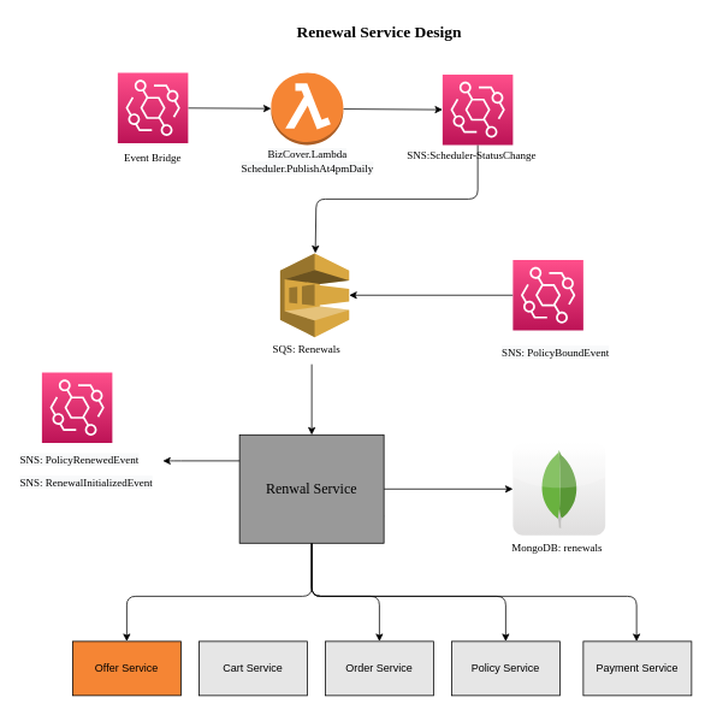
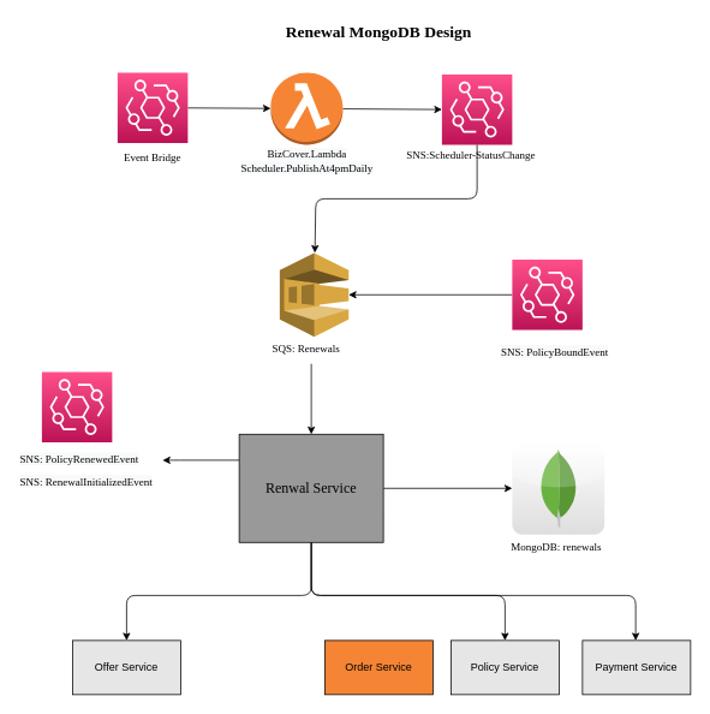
  <mxCell id="0" />
  <mxCell id="1" parent="0" />
  <mxCell id="2" style="edgeStyle=none;html=1;strokeColor=#000000;" parent="1" source="3" target="6" edge="1"><mxGeometry relative="1" as="geometry"><mxPoint x="310" y="119" as="targetPoint" /></mxGeometry></mxCell>
  <mxCell id="3" value="" style="sketch=0;points=[[0,0,0],[0.25,0,0],[0.5,0,0],[0.75,0,0],[1,0,0],[0,1,0],[0.25,1,0],[0.5,1,0],[0.75,1,0],[1,1,0],[0,0.25,0],[0,0.5,0],[0,0.75,0],[1,0.25,0],[1,0.5,0],[1,0.75,0]];outlineConnect=0;fontColor=#232F3E;gradientColor=#FF4F8B;gradientDirection=north;fillColor=#BC1356;strokeColor=#ffffff;dashed=0;verticalLabelPosition=bottom;verticalAlign=top;align=center;html=1;fontSize=12;fontStyle=0;aspect=fixed;shape=mxgraph.aws4.resourceIcon;resIcon=mxgraph.aws4.eventbridge;" parent="1" vertex="1"><mxGeometry x="130" y="80" width="78" height="78" as="geometry" /></mxCell>
  <mxCell id="4" value="&lt;font color=&quot;#000000&quot; face=&quot;Tahoma&quot;&gt;Event Bridge&lt;/font&gt;" style="text;html=1;strokeColor=none;fillColor=none;align=center;verticalAlign=middle;whiteSpace=wrap;rounded=0;" parent="1" vertex="1"><mxGeometry x="124" y="160" width="90" height="30" as="geometry" /></mxCell>
  <mxCell id="5" style="edgeStyle=none;html=1;entryX=0;entryY=0.5;entryDx=0;entryDy=0;entryPerimeter=0;strokeColor=#000000;" parent="1" source="6" target="8" edge="1"><mxGeometry relative="1" as="geometry"><mxPoint x="470" y="120" as="targetPoint" /></mxGeometry></mxCell>
  <mxCell id="6" value="" style="outlineConnect=0;dashed=0;verticalLabelPosition=bottom;verticalAlign=top;align=center;html=1;shape=mxgraph.aws3.lambda_function;fillColor=#F58534;gradientColor=none;" parent="1" vertex="1"><mxGeometry x="300" y="80" width="80" height="80" as="geometry" /></mxCell>
  <mxCell id="7" style="edgeStyle=none;html=1;strokeColor=#000000;" parent="1" source="8" target="11" edge="1"><mxGeometry relative="1" as="geometry"><mxPoint x="529" y="280" as="targetPoint" /><Array as="points"><mxPoint x="529" y="220" /><mxPoint x="350" y="220" /></Array></mxGeometry></mxCell>
  <mxCell id="8" value="" style="sketch=0;points=[[0,0,0],[0.25,0,0],[0.5,0,0],[0.75,0,0],[1,0,0],[0,1,0],[0.25,1,0],[0.5,1,0],[0.75,1,0],[1,1,0],[0,0.25,0],[0,0.5,0],[0,0.75,0],[1,0.25,0],[1,0.5,0],[1,0.75,0]];outlineConnect=0;fontColor=#232F3E;gradientColor=#FF4F8B;gradientDirection=north;fillColor=#BC1356;strokeColor=#ffffff;dashed=0;verticalLabelPosition=bottom;verticalAlign=top;align=center;html=1;fontSize=12;fontStyle=0;aspect=fixed;shape=mxgraph.aws4.resourceIcon;resIcon=mxgraph.aws4.eventbridge;" parent="1" vertex="1"><mxGeometry x="490" y="82" width="78" height="78" as="geometry" /></mxCell>
  <mxCell id="9" value="&lt;font face=&quot;Tahoma&quot; color=&quot;#000000&quot;&gt;&lt;span style=&quot;background-color: rgb(248 , 249 , 250)&quot;&gt;BizCover.Lambda&lt;/span&gt;&lt;br style=&quot;background-color: rgb(248 , 249 , 250)&quot;&gt;&lt;span style=&quot;background-color: rgb(248 , 249 , 250)&quot;&gt;Scheduler.PublishAt4pmDaily&lt;/span&gt;&lt;/font&gt;" style="text;html=1;align=center;verticalAlign=middle;resizable=0;points=[];autosize=1;strokeColor=none;fillColor=none;" parent="1" vertex="1"><mxGeometry x="255" y="158" width="170" height="40" as="geometry" /></mxCell>
  <mxCell id="10" value="&lt;span style=&quot;color: rgb(0 , 0 , 0) ; font-size: 12px ; font-style: normal ; font-weight: 400 ; letter-spacing: normal ; text-align: center ; text-indent: 0px ; text-transform: none ; word-spacing: 0px ; display: inline ; float: none&quot;&gt;&lt;font face=&quot;Tahoma&quot;&gt;SNS:Scheduler-StatusChange&lt;/font&gt;&lt;/span&gt;" style="text;whiteSpace=wrap;html=1;" parent="1" vertex="1"><mxGeometry x="449" y="158" width="160" height="30" as="geometry" /></mxCell>
  <mxCell id="11" value="" style="outlineConnect=0;dashed=0;verticalLabelPosition=bottom;verticalAlign=top;align=center;html=1;shape=mxgraph.aws3.sqs;fillColor=#D9A741;gradientColor=none;" parent="1" vertex="1"><mxGeometry x="310" y="280" width="76.5" height="93" as="geometry" /></mxCell>
  <mxCell id="12" style="edgeStyle=none;html=1;fontColor=#000000;strokeColor=#000000;" parent="1" source="13" target="25" edge="1"><mxGeometry relative="1" as="geometry" /></mxCell>
  <mxCell id="13" value="&lt;span style=&quot;font-size: 12px ; font-style: normal ; font-weight: 400 ; letter-spacing: normal ; text-align: center ; text-indent: 0px ; text-transform: none ; word-spacing: 0px ; display: inline ; float: none&quot;&gt;&lt;font color=&quot;#000000&quot; face=&quot;Tahoma&quot;&gt;SQS: Renewals&lt;/font&gt;&lt;/span&gt;" style="text;whiteSpace=wrap;html=1;" parent="1" vertex="1"><mxGeometry x="300" y="373" width="90" height="30" as="geometry" /></mxCell>
  <mxCell id="14" style="edgeStyle=none;html=1;entryX=1;entryY=0.5;entryDx=0;entryDy=0;entryPerimeter=0;strokeColor=#000000;" parent="1" source="15" target="11" edge="1"><mxGeometry relative="1" as="geometry" /></mxCell>
  <mxCell id="15" value="" style="sketch=0;points=[[0,0,0],[0.25,0,0],[0.5,0,0],[0.75,0,0],[1,0,0],[0,1,0],[0.25,1,0],[0.5,1,0],[0.75,1,0],[1,1,0],[0,0.25,0],[0,0.5,0],[0,0.75,0],[1,0.25,0],[1,0.5,0],[1,0.75,0]];outlineConnect=0;fontColor=#232F3E;gradientColor=#FF4F8B;gradientDirection=north;fillColor=#BC1356;strokeColor=#ffffff;dashed=0;verticalLabelPosition=bottom;verticalAlign=top;align=center;html=1;fontSize=12;fontStyle=0;aspect=fixed;shape=mxgraph.aws4.resourceIcon;resIcon=mxgraph.aws4.eventbridge;" parent="1" vertex="1"><mxGeometry x="568" y="287.5" width="78" height="78" as="geometry" /></mxCell>
  <mxCell id="16" value="&lt;span style=&quot;text-align: center ; background-color: rgb(248 , 249 , 250)&quot;&gt;&lt;font color=&quot;#000000&quot; face=&quot;Tahoma&quot;&gt;SNS: PolicyBoundEvent&lt;/font&gt;&lt;/span&gt;" style="text;whiteSpace=wrap;html=1;" parent="1" vertex="1"><mxGeometry x="554.2" y="375.5" width="140" height="30" as="geometry" /></mxCell>
  <mxCell id="17" value="" style="dashed=0;outlineConnect=0;html=1;align=center;labelPosition=center;verticalLabelPosition=bottom;verticalAlign=top;shape=mxgraph.webicons.mongodb;gradientColor=#DFDEDE" parent="1" vertex="1"><mxGeometry x="568" y="490" width="102.4" height="102.4" as="geometry" /></mxCell>
  <mxCell id="18" value="&lt;div style=&quot;text-align: center&quot;&gt;&lt;font color=&quot;#000000&quot; face=&quot;Tahoma&quot;&gt;MongoDB: renewals&lt;/font&gt;&lt;/div&gt;" style="text;whiteSpace=wrap;html=1;" parent="1" vertex="1"><mxGeometry x="565.2" y="592.4" width="120" height="30" as="geometry" /></mxCell>
  <mxCell id="19" style="edgeStyle=none;html=1;exitX=1;exitY=0.75;exitDx=0;exitDy=0;startArrow=none;" parent="1" source="25" edge="1"><mxGeometry relative="1" as="geometry"><mxPoint x="350" y="560" as="targetPoint" /><mxPoint x="340" y="557.5" as="sourcePoint" /></mxGeometry></mxCell>
  <mxCell id="20" style="edgeStyle=none;html=1;fontColor=#000000;strokeColor=#000000;" parent="1" source="25" target="17" edge="1"><mxGeometry relative="1" as="geometry" /></mxCell>
  <mxCell id="21" style="edgeStyle=none;html=1;strokeColor=#000000;entryX=0.5;entryY=0;entryDx=0;entryDy=0;" parent="1" source="25" target="27" edge="1"><mxGeometry relative="1" as="geometry"><mxPoint x="140" y="700" as="targetPoint" /><Array as="points"><mxPoint x="345" y="660" /><mxPoint x="140" y="660" /></Array></mxGeometry></mxCell>
- <mxCell id="22" style="edgeStyle=none;html=1;entryX=0.5;entryY=0;entryDx=0;entryDy=0;strokeColor=#000000;exitX=0.5;exitY=1;exitDx=0;exitDy=0;" parent="1" source="25" target="29" edge="1"><mxGeometry relative="1" as="geometry"><Array as="points"><mxPoint x="345" y="660" /><mxPoint x="420" y="660" /></Array></mxGeometry></mxCell>
  <mxCell id="23" style="edgeStyle=none;html=1;entryX=0.5;entryY=0;entryDx=0;entryDy=0;strokeColor=#000000;exitX=0.5;exitY=1;exitDx=0;exitDy=0;" parent="1" source="25" target="30" edge="1"><mxGeometry relative="1" as="geometry"><Array as="points"><mxPoint x="345" y="660" /><mxPoint x="560" y="660" /></Array></mxGeometry></mxCell>
  <mxCell id="24" style="edgeStyle=none;html=1;exitX=0.031;exitY=0.24;exitDx=0;exitDy=0;exitPerimeter=0;strokeColor=#000000;" edge="1" parent="1" source="25"><mxGeometry relative="1" as="geometry"><mxPoint x="180" y="510" as="targetPoint" /><mxPoint x="260" y="510" as="sourcePoint" /><Array as="points"><mxPoint x="190" y="510" /></Array></mxGeometry></mxCell>
  <mxCell id="25" value="&lt;font color=&quot;#000000&quot; face=&quot;Tahoma&quot; style=&quot;font-size: 16px&quot;&gt;Renwal Service&lt;/font&gt;" style="rounded=0;whiteSpace=wrap;html=1;fillColor=#999999;strokeColor=#000000;" parent="1" vertex="1"><mxGeometry x="265" y="481.2" width="160" height="120" as="geometry" /></mxCell>
- <mxCell id="26" value="&lt;h2&gt;&lt;font color=&quot;#000000&quot; face=&quot;Tahoma&quot;&gt;Renewal Service Design&lt;/font&gt;&lt;/h2&gt;" style="text;html=1;strokeColor=none;fillColor=none;align=center;verticalAlign=middle;whiteSpace=wrap;rounded=0;" parent="1" vertex="1"><mxGeometry x="300" y="20" width="240" height="30" as="geometry" /></mxCell>
- <mxCell id="27" value="&lt;font color=&quot;#000000&quot;&gt;Offer Service&lt;/font&gt;" style="rounded=0;whiteSpace=wrap;html=1;fillColor=#f58534;strokeColor=#000000;" parent="1" vertex="1"><mxGeometry x="80" y="710" width="120" height="60" as="geometry" /></mxCell>
- <mxCell id="28" value="&lt;font color=&quot;#000000&quot;&gt;Cart Service&lt;/font&gt;" style="rounded=0;whiteSpace=wrap;html=1;fillColor=#E6E6E6;strokeColor=#000000;" parent="1" vertex="1"><mxGeometry x="220" y="710" width="120" height="60" as="geometry" /></mxCell>
- <mxCell id="29" value="&lt;font color=&quot;#000000&quot;&gt;Order Service&lt;/font&gt;" style="rounded=0;whiteSpace=wrap;html=1;fillColor=#E6E6E6;strokeColor=#000000;" parent="1" vertex="1"><mxGeometry x="360" y="710" width="120" height="60" as="geometry" /></mxCell>
+ <mxCell id="26" value="&lt;h2&gt;&lt;font color=&quot;#000000&quot; face=&quot;Tahoma&quot;&gt;Renewal MongoDB Design&lt;/font&gt;&lt;/h2&gt;" style="text;html=1;strokeColor=none;fillColor=none;align=center;verticalAlign=middle;whiteSpace=wrap;rounded=0;" parent="1" vertex="1"><mxGeometry x="300" y="20" width="240" height="30" as="geometry" /></mxCell>
+ <mxCell id="27" value="&lt;font color=&quot;#000000&quot;&gt;Offer Service&lt;/font&gt;" style="rounded=0;whiteSpace=wrap;html=1;fillColor=#E6E6E6;strokeColor=#000000;" parent="1" vertex="1"><mxGeometry x="80" y="710" width="120" height="60" as="geometry" /></mxCell>
+ <mxCell id="29" value="&lt;font color=&quot;#000000&quot;&gt;Order Service&lt;/font&gt;" style="rounded=0;whiteSpace=wrap;html=1;fillColor=#f58534;strokeColor=#000000;" parent="1" vertex="1"><mxGeometry x="360" y="710" width="120" height="60" as="geometry" /></mxCell>
  <mxCell id="30" value="Policy Service" style="rounded=0;whiteSpace=wrap;html=1;fillColor=#E6E6E6;strokeColor=#000000;fontColor=#000000;" parent="1" vertex="1"><mxGeometry x="500" y="710" width="120" height="60" as="geometry" /></mxCell>
  <mxCell id="31" value="Payment Service" style="rounded=0;whiteSpace=wrap;html=1;fillColor=#E6E6E6;strokeColor=#000000;fontColor=#000000;" parent="1" vertex="1"><mxGeometry x="646" y="710" width="120" height="60" as="geometry" /></mxCell>
  <mxCell id="32" style="edgeStyle=none;html=1;entryX=0.5;entryY=0;entryDx=0;entryDy=0;strokeColor=#000000;exitX=0.5;exitY=1;exitDx=0;exitDy=0;" parent="1" source="25" edge="1"><mxGeometry relative="1" as="geometry"><Array as="points"><mxPoint x="345" y="660" /><mxPoint x="705" y="660" /></Array><mxPoint x="490" y="601.2" as="sourcePoint" /><mxPoint x="705" y="710" as="targetPoint" /></mxGeometry></mxCell>
  <mxCell id="33" value="" style="sketch=0;points=[[0,0,0],[0.25,0,0],[0.5,0,0],[0.75,0,0],[1,0,0],[0,1,0],[0.25,1,0],[0.5,1,0],[0.75,1,0],[1,1,0],[0,0.25,0],[0,0.5,0],[0,0.75,0],[1,0.25,0],[1,0.5,0],[1,0.75,0]];outlineConnect=0;fontColor=#232F3E;gradientColor=#FF4F8B;gradientDirection=north;fillColor=#BC1356;strokeColor=#ffffff;dashed=0;verticalLabelPosition=bottom;verticalAlign=top;align=center;html=1;fontSize=12;fontStyle=0;aspect=fixed;shape=mxgraph.aws4.resourceIcon;resIcon=mxgraph.aws4.eventbridge;" vertex="1" parent="1"><mxGeometry x="46" y="412" width="78" height="78" as="geometry" /></mxCell>
  <mxCell id="34" value="&lt;span style=&quot;text-align: center ; background-color: rgb(248 , 249 , 250)&quot;&gt;&lt;font color=&quot;#000000&quot; face=&quot;Tahoma&quot;&gt;SNS: PolicyRenewedEvent&lt;/font&gt;&lt;/span&gt;" style="text;whiteSpace=wrap;html=1;" vertex="1" parent="1"><mxGeometry x="20" y="495" width="169" height="30" as="geometry" /></mxCell>
  <mxCell id="35" value="&lt;span style=&quot;text-align: center ; background-color: rgb(248 , 249 , 250)&quot;&gt;&lt;font color=&quot;#000000&quot; face=&quot;Tahoma&quot;&gt;SNS: RenewalInitializedEvent&lt;/font&gt;&lt;/span&gt;" style="text;whiteSpace=wrap;html=1;" vertex="1" parent="1"><mxGeometry x="20" y="520" width="169" height="30" as="geometry" /></mxCell>
